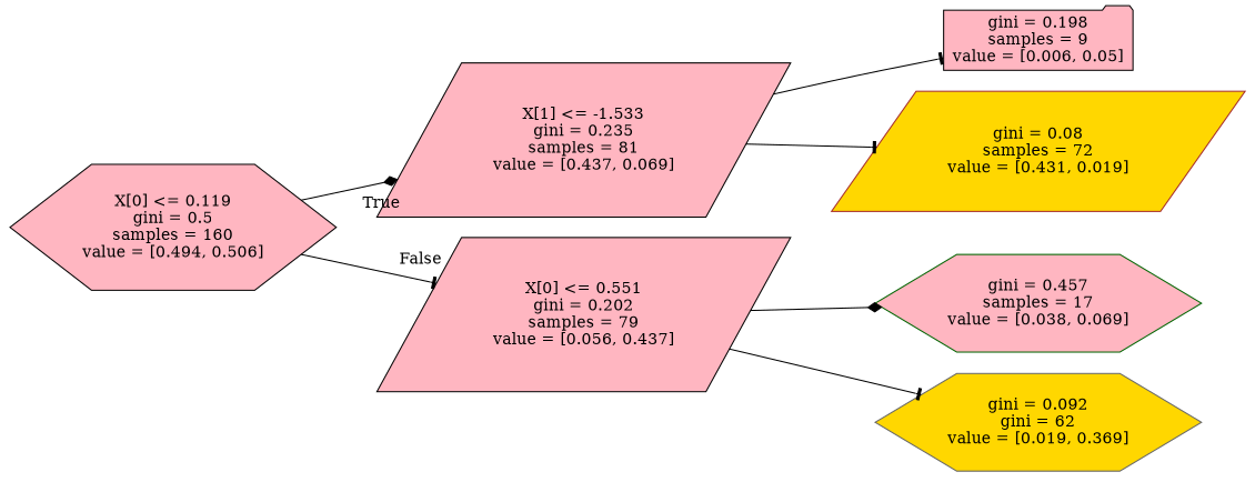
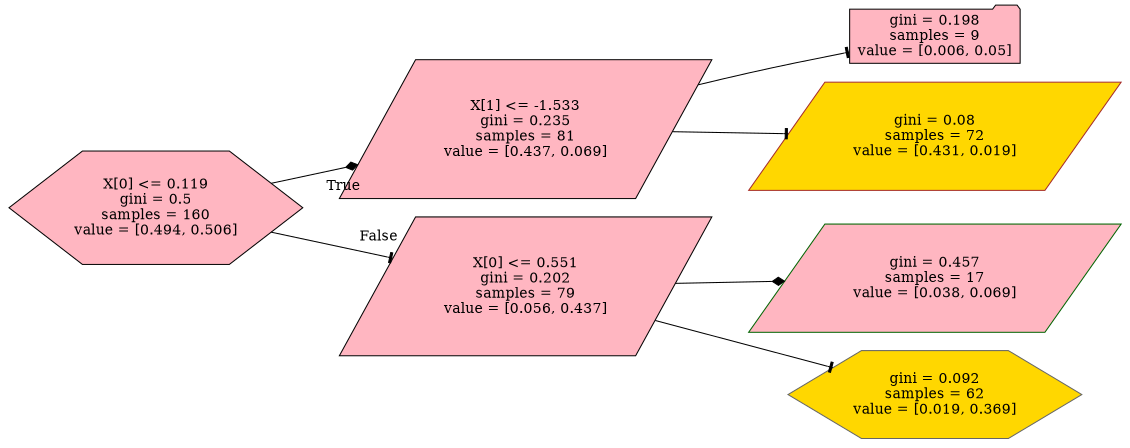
  digraph {
    rankdir=LR
    node [color=black fillcolor=lightpink shape=hexagon style=filled]
    edge [arrowhead=tee]
    n1 [label="X[0] <= 0.119\ngini = 0.5\nsamples = 160\nvalue = [0.494, 0.506]"]
    n2 [label="X[1] <= -1.533\ngini = 0.235\nsamples = 81\nvalue = [0.437, 0.069]" shape=parallelogram]
    n3 [label="X[0] <= 0.551\ngini = 0.202\nsamples = 79\nvalue = [0.056, 0.437]" shape=parallelogram]
    n4 [label="gini = 0.198\nsamples = 9\nvalue = [0.006, 0.05]" shape=folder]
    n5 [color=brown fillcolor=gold label="gini = 0.08\nsamples = 72\nvalue = [0.431, 0.019]" shape=parallelogram]
-   n6 [color=darkgreen label="gini = 0.457\nsamples = 17\nvalue = [0.038, 0.069]"]
-   n7 [color=gray40 fillcolor=gold label="gini = 0.092\ngini = 62\nvalue = [0.019, 0.369]"]
+   n6 [color=darkgreen label="gini = 0.457\nsamples = 17\nvalue = [0.038, 0.069]" shape=parallelogram]
+   n7 [color=gray40 fillcolor=gold label="gini = 0.092\nsamples = 62\nvalue = [0.019, 0.369]"]
    n1 -> n2 [arrowhead=diamond headlabel=True labelangle=45 labeldistance=2.5]
    n1 -> n3 [headlabel=False labelangle=-45 labeldistance=2.5]
    n2 -> n4
    n2 -> n5
    n3 -> n6 [arrowhead=diamond]
    n3 -> n7
  }
